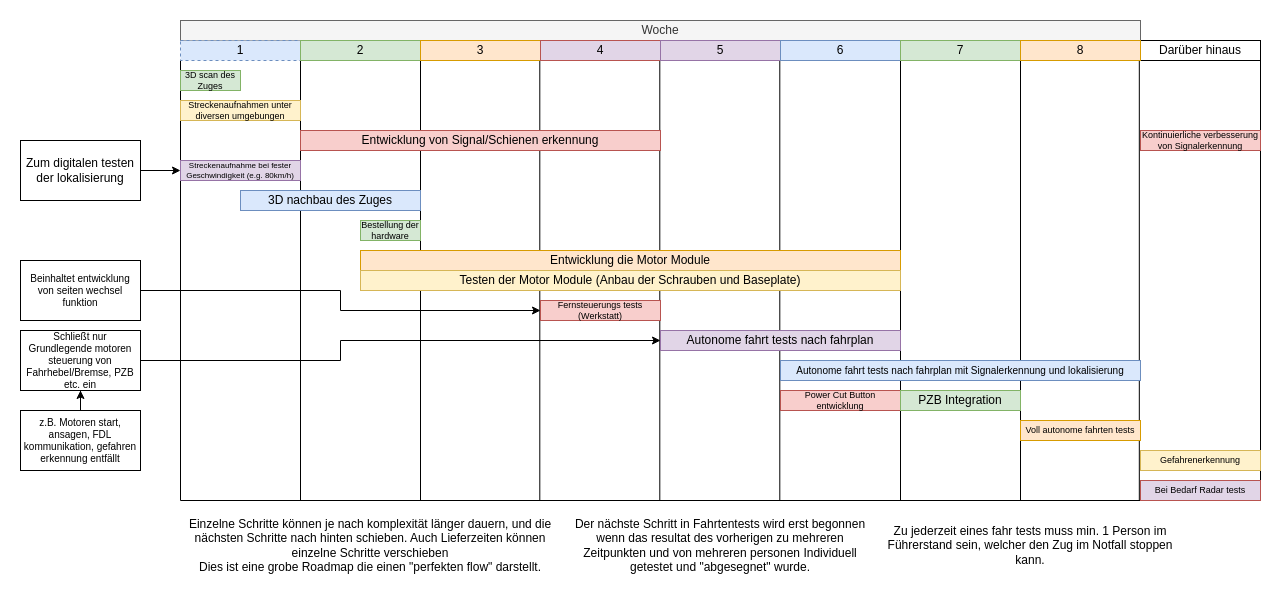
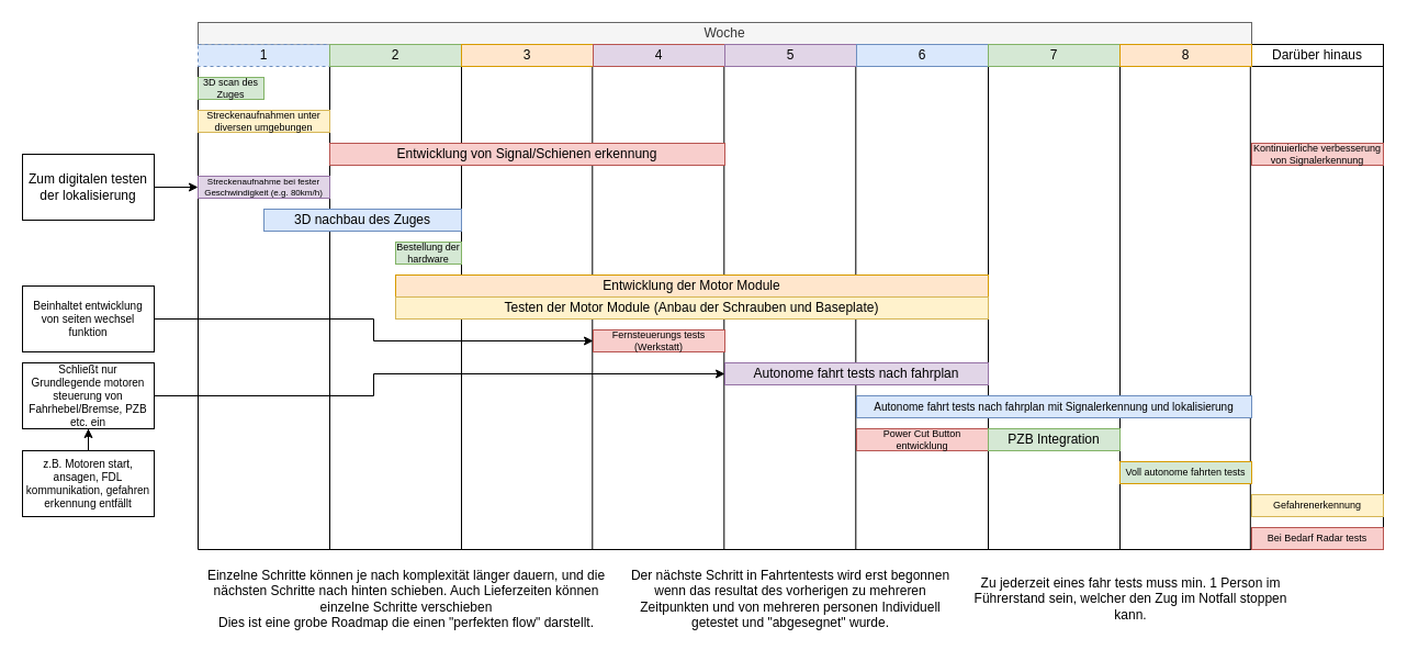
  <mxCell id="0" />
  <mxCell id="1" parent="0" />
  <mxCell id="2" value="" style="group" vertex="1" connectable="0" parent="1"><mxGeometry x="180" y="60" width="1080" height="440" as="geometry" /></mxCell>
  <mxCell id="3" value="" style="endArrow=none;html=1;rounded=0;entryX=1;entryY=1;entryDx=0;entryDy=0;" edge="1" parent="2" target="48"><mxGeometry width="50" height="50" relative="1" as="geometry"><mxPoint y="440" as="sourcePoint" /><mxPoint x="420" y="400" as="targetPoint" /></mxGeometry></mxCell>
  <mxCell id="4" value="" style="group" vertex="1" connectable="0" parent="2"><mxGeometry width="1080" height="440" as="geometry" /></mxCell>
  <mxCell id="5" value="" style="endArrow=none;html=1;rounded=0;entryX=1;entryY=1;entryDx=0;entryDy=0;" edge="1" parent="4" target="18"><mxGeometry width="50" height="50" relative="1" as="geometry"><mxPoint x="120" y="440" as="sourcePoint" /><mxPoint x="230" y="240" as="targetPoint" /></mxGeometry></mxCell>
  <mxCell id="6" value="" style="endArrow=none;html=1;rounded=0;entryX=1;entryY=1;entryDx=0;entryDy=0;" edge="1" parent="4"><mxGeometry width="50" height="50" relative="1" as="geometry"><mxPoint y="440" as="sourcePoint" /><mxPoint as="targetPoint" /></mxGeometry></mxCell>
  <mxCell id="7" value="" style="endArrow=none;html=1;rounded=0;entryX=1;entryY=1;entryDx=0;entryDy=0;" edge="1" parent="4"><mxGeometry width="50" height="50" relative="1" as="geometry"><mxPoint x="479.31" y="440" as="sourcePoint" /><mxPoint x="479.31" as="targetPoint" /></mxGeometry></mxCell>
  <mxCell id="8" value="" style="endArrow=none;html=1;rounded=0;entryX=1;entryY=1;entryDx=0;entryDy=0;" edge="1" parent="4"><mxGeometry width="50" height="50" relative="1" as="geometry"><mxPoint x="599.31" y="440" as="sourcePoint" /><mxPoint x="599.31" as="targetPoint" /></mxGeometry></mxCell>
  <mxCell id="9" value="" style="endArrow=none;html=1;rounded=0;entryX=1;entryY=1;entryDx=0;entryDy=0;" edge="1" parent="4"><mxGeometry width="50" height="50" relative="1" as="geometry"><mxPoint x="720" y="440" as="sourcePoint" /><mxPoint x="720" as="targetPoint" /></mxGeometry></mxCell>
  <mxCell id="10" value="" style="endArrow=none;html=1;rounded=0;entryX=1;entryY=1;entryDx=0;entryDy=0;" edge="1" parent="4"><mxGeometry width="50" height="50" relative="1" as="geometry"><mxPoint x="840" y="440" as="sourcePoint" /><mxPoint x="840" as="targetPoint" /></mxGeometry></mxCell>
  <mxCell id="11" value="" style="endArrow=none;html=1;rounded=0;entryX=1;entryY=1;entryDx=0;entryDy=0;" edge="1" parent="4"><mxGeometry width="50" height="50" relative="1" as="geometry"><mxPoint x="958.82" y="440" as="sourcePoint" /><mxPoint x="958.82" as="targetPoint" /></mxGeometry></mxCell>
  <mxCell id="12" value="" style="endArrow=none;html=1;rounded=0;entryX=1;entryY=1;entryDx=0;entryDy=0;" edge="1" parent="4"><mxGeometry width="50" height="50" relative="1" as="geometry"><mxPoint x="1080" y="440" as="sourcePoint" /><mxPoint x="1080" as="targetPoint" /></mxGeometry></mxCell>
  <mxCell id="13" value="" style="group" vertex="1" connectable="0" parent="4"><mxGeometry x="240" width="119.31" height="440" as="geometry" /></mxCell>
  <mxCell id="14" value="" style="endArrow=none;html=1;rounded=0;entryX=1;entryY=1;entryDx=0;entryDy=0;" edge="1" parent="13"><mxGeometry width="50" height="50" relative="1" as="geometry"><mxPoint y="440" as="sourcePoint" /><mxPoint as="targetPoint" /></mxGeometry></mxCell>
  <mxCell id="15" value="" style="endArrow=none;html=1;rounded=0;entryX=1;entryY=1;entryDx=0;entryDy=0;" edge="1" parent="13"><mxGeometry width="50" height="50" relative="1" as="geometry"><mxPoint x="119.31" y="440" as="sourcePoint" /><mxPoint x="119.31" as="targetPoint" /></mxGeometry></mxCell>
  <mxCell id="16" value="Power Cut Button entwicklung" style="rounded=0;whiteSpace=wrap;html=1;fillColor=#f8cecc;strokeColor=#b85450;fontSize=9;" vertex="1" parent="4"><mxGeometry x="600" y="330" width="120" height="20" as="geometry" /></mxCell>
  <mxCell id="17" value="Woche" style="rounded=0;whiteSpace=wrap;html=1;fillColor=#f5f5f5;fontColor=#333333;strokeColor=#666666;" vertex="1" parent="1"><mxGeometry x="180" y="20" width="960" height="20" as="geometry" /></mxCell>
  <mxCell id="18" value="1" style="rounded=0;whiteSpace=wrap;html=1;fillColor=#dae8fc;strokeColor=#6c8ebf;dashed=1;" vertex="1" parent="1"><mxGeometry x="180" y="40" width="120" height="20" as="geometry" /></mxCell>
  <mxCell id="19" value="2" style="rounded=0;whiteSpace=wrap;html=1;fillColor=#d5e8d4;strokeColor=#82b366;" vertex="1" parent="1"><mxGeometry x="300" y="40" width="120" height="20" as="geometry" /></mxCell>
  <mxCell id="20" value="3" style="rounded=0;whiteSpace=wrap;html=1;fillColor=#ffe6cc;strokeColor=#d79b00;" vertex="1" parent="1"><mxGeometry x="420" y="40" width="120" height="20" as="geometry" /></mxCell>
  <mxCell id="21" value="4" style="rounded=0;whiteSpace=wrap;html=1;fillColor=#e1d5e7;strokeColor=#b85450;" vertex="1" parent="1"><mxGeometry x="540" y="40" width="120" height="20" as="geometry" /></mxCell>
  <mxCell id="22" value="5" style="rounded=0;whiteSpace=wrap;html=1;fillColor=#e1d5e7;strokeColor=#9673a6;" vertex="1" parent="1"><mxGeometry x="660" y="40" width="120" height="20" as="geometry" /></mxCell>
  <mxCell id="23" value="6" style="rounded=0;whiteSpace=wrap;html=1;fillColor=#dae8fc;strokeColor=#6c8ebf;" vertex="1" parent="1"><mxGeometry x="780" y="40" width="120" height="20" as="geometry" /></mxCell>
  <mxCell id="24" value="Darüber hinaus" style="rounded=0;whiteSpace=wrap;html=1;" vertex="1" parent="1"><mxGeometry x="1140" y="40" width="120" height="20" as="geometry" /></mxCell>
  <mxCell id="25" value="3D scan des Zuges" style="rounded=0;whiteSpace=wrap;html=1;fontSize=9;fillColor=#d5e8d4;strokeColor=#82b366;" vertex="1" parent="1"><mxGeometry x="180" y="70" width="60" height="20" as="geometry" /></mxCell>
  <mxCell id="26" value="Streckenaufnahmen unter diversen umgebungen" style="rounded=0;whiteSpace=wrap;html=1;fontSize=9;fillColor=#fff2cc;strokeColor=#d6b656;" vertex="1" parent="1"><mxGeometry x="180" y="100" width="120" height="20" as="geometry" /></mxCell>
  <mxCell id="27" value="Bestellung der hardware" style="rounded=0;whiteSpace=wrap;html=1;fontSize=9;fillColor=#d5e8d4;strokeColor=#82b366;" vertex="1" parent="1"><mxGeometry x="360" y="220" width="60" height="20" as="geometry" /></mxCell>
  <mxCell id="28" value="&lt;font&gt;Streckenaufnahme bei fester Geschwindigkeit (e.g. 80km/h)&lt;/font&gt;" style="rounded=0;whiteSpace=wrap;html=1;fontSize=8;fillColor=#e1d5e7;strokeColor=#9673a6;" vertex="1" parent="1"><mxGeometry x="180" y="160" width="120" height="20" as="geometry" /></mxCell>
  <mxCell id="29" style="edgeStyle=orthogonalEdgeStyle;rounded=0;orthogonalLoop=1;jettySize=auto;html=1;entryX=0;entryY=0.5;entryDx=0;entryDy=0;" edge="1" parent="1" source="30" target="28"><mxGeometry relative="1" as="geometry" /></mxCell>
  <mxCell id="30" value="Zum digitalen testen der lokalisierung" style="rounded=0;whiteSpace=wrap;html=1;" vertex="1" parent="1"><mxGeometry x="20" y="140" width="120" height="60" as="geometry" /></mxCell>
  <mxCell id="31" value="3D nachbau des Zuges" style="rounded=0;whiteSpace=wrap;html=1;fillColor=#dae8fc;strokeColor=#6c8ebf;" vertex="1" parent="1"><mxGeometry x="240" y="190" width="180" height="20" as="geometry" /></mxCell>
- <mxCell id="32" value="Entwicklung die Motor Module" style="rounded=0;whiteSpace=wrap;html=1;fillColor=#ffe6cc;strokeColor=#d79b00;" vertex="1" parent="1"><mxGeometry x="360" y="250" width="540" height="20" as="geometry" /></mxCell>
+ <mxCell id="32" value="Entwicklung der Motor Module" style="rounded=0;whiteSpace=wrap;html=1;fillColor=#ffe6cc;strokeColor=#d79b00;" vertex="1" parent="1"><mxGeometry x="360" y="250" width="540" height="20" as="geometry" /></mxCell>
  <mxCell id="33" value="Testen der Motor Module (Anbau der Schrauben und Baseplate)" style="rounded=0;whiteSpace=wrap;html=1;fillColor=#fff2cc;strokeColor=#d6b656;" vertex="1" parent="1"><mxGeometry x="360" y="270" width="540" height="20" as="geometry" /></mxCell>
  <mxCell id="34" value="Fernsteuerungs tests (Werkstatt)" style="rounded=0;whiteSpace=wrap;html=1;fillColor=#f8cecc;strokeColor=#b85450;fontSize=9;" vertex="1" parent="1"><mxGeometry x="540" y="300" width="120" height="20" as="geometry" /></mxCell>
  <mxCell id="35" value="Autonome fahrt tests nach fahrplan" style="rounded=0;whiteSpace=wrap;html=1;fillColor=#e1d5e7;strokeColor=#9673a6;" vertex="1" parent="1"><mxGeometry x="660" y="330" width="240" height="20" as="geometry" /></mxCell>
  <mxCell id="36" value="Entwicklung von Signal/Schienen erkennung" style="rounded=0;whiteSpace=wrap;html=1;fillColor=#f8cecc;strokeColor=#b85450;" vertex="1" parent="1"><mxGeometry x="300" y="130" width="360" height="20" as="geometry" /></mxCell>
  <mxCell id="37" value="Autonome fahrt tests nach fahrplan mit Signalerkennung und lokalisierung" style="rounded=0;whiteSpace=wrap;html=1;fillColor=#dae8fc;strokeColor=#6c8ebf;fontSize=10;" vertex="1" parent="1"><mxGeometry x="780" y="360" width="360" height="20" as="geometry" /></mxCell>
  <mxCell id="38" style="edgeStyle=orthogonalEdgeStyle;rounded=0;orthogonalLoop=1;jettySize=auto;html=1;entryX=0;entryY=0.5;entryDx=0;entryDy=0;" edge="1" parent="1" source="39" target="35"><mxGeometry relative="1" as="geometry"><Array as="points"><mxPoint x="340" y="360" /><mxPoint x="340" y="340" /></Array></mxGeometry></mxCell>
  <mxCell id="39" value="Schließt nur Grundlegende motoren steuerung von Fahrhebel/Bremse, PZB etc. ein" style="rounded=0;whiteSpace=wrap;html=1;fontSize=10;" vertex="1" parent="1"><mxGeometry x="20" y="330" width="120" height="60" as="geometry" /></mxCell>
  <mxCell id="40" style="edgeStyle=orthogonalEdgeStyle;rounded=0;orthogonalLoop=1;jettySize=auto;html=1;entryX=0.5;entryY=1;entryDx=0;entryDy=0;" edge="1" parent="1" source="41" target="39"><mxGeometry relative="1" as="geometry" /></mxCell>
  <mxCell id="41" value="z.B. Motoren start, ansagen, FDL kommunikation, gefahren erkennung entfällt" style="rounded=0;whiteSpace=wrap;html=1;fontSize=10;" vertex="1" parent="1"><mxGeometry x="20" y="410" width="120" height="60" as="geometry" /></mxCell>
  <mxCell id="42" value="PZB Integration" style="rounded=0;whiteSpace=wrap;html=1;fillColor=#d5e8d4;strokeColor=#82b366;" vertex="1" parent="1"><mxGeometry x="900" y="390" width="120" height="20" as="geometry" /></mxCell>
  <mxCell id="43" style="edgeStyle=orthogonalEdgeStyle;rounded=0;orthogonalLoop=1;jettySize=auto;html=1;entryX=0;entryY=0.5;entryDx=0;entryDy=0;" edge="1" parent="1" source="44" target="34"><mxGeometry relative="1" as="geometry" /></mxCell>
  <mxCell id="44" value="Beinhaltet entwicklung von seiten wechsel funktion" style="rounded=0;whiteSpace=wrap;html=1;fontSize=10;" vertex="1" parent="1"><mxGeometry x="20" y="260" width="120" height="60" as="geometry" /></mxCell>
- <mxCell id="45" value="Voll autonome fahrten tests" style="rounded=0;whiteSpace=wrap;html=1;fillColor=#ffe6cc;strokeColor=#d79b00;fontSize=9;" vertex="1" parent="1"><mxGeometry x="1020" y="420" width="120" height="20" as="geometry" /></mxCell>
+ <mxCell id="45" value="Voll autonome fahrten tests" style="rounded=0;whiteSpace=wrap;html=1;fillColor=#d5e8d4;strokeColor=#d79b00;fontSize=9;" vertex="1" parent="1"><mxGeometry x="1020" y="420" width="120" height="20" as="geometry" /></mxCell>
  <mxCell id="46" value="7" style="rounded=0;whiteSpace=wrap;html=1;fillColor=#d5e8d4;strokeColor=#82b366;" vertex="1" parent="1"><mxGeometry x="900" y="40" width="120" height="20" as="geometry" /></mxCell>
  <mxCell id="47" value="Gefahrenerkennung" style="rounded=0;whiteSpace=wrap;html=1;fillColor=#fff2cc;strokeColor=#d6b656;fontSize=9;" vertex="1" parent="1"><mxGeometry x="1140" y="450" width="120" height="20" as="geometry" /></mxCell>
- <mxCell id="48" value="Bei Bedarf Radar tests" style="rounded=0;whiteSpace=wrap;html=1;fillColor=#e1d5e7;strokeColor=#b85450;fontSize=9;" vertex="1" parent="1"><mxGeometry x="1140" y="480" width="120" height="20" as="geometry" /></mxCell>
+ <mxCell id="48" value="Bei Bedarf Radar tests" style="rounded=0;whiteSpace=wrap;html=1;fillColor=#f8cecc;strokeColor=#b85450;fontSize=9;" vertex="1" parent="1"><mxGeometry x="1140" y="480" width="120" height="20" as="geometry" /></mxCell>
  <mxCell id="49" value="Einzelne Schritte können je nach komplexität länger dauern, und die nächsten Schritte nach hinten schieben. Auch Lieferzeiten können einzelne Schritte verschieben&lt;br&gt;Dies ist eine grobe Roadmap die einen &quot;perfekten flow&quot; darstellt." style="text;html=1;align=center;verticalAlign=middle;whiteSpace=wrap;rounded=0;" vertex="1" parent="1"><mxGeometry x="180" y="510" width="380" height="70" as="geometry" /></mxCell>
  <mxCell id="50" value="8" style="rounded=0;whiteSpace=wrap;html=1;fillColor=#ffe6cc;strokeColor=#d79b00;" vertex="1" parent="1"><mxGeometry x="1020" y="40" width="120" height="20" as="geometry" /></mxCell>
  <mxCell id="51" value="Kontinuierliche verbesserung von Signalerkennung" style="rounded=0;whiteSpace=wrap;html=1;fillColor=#f8cecc;strokeColor=#b85450;fontSize=9;" vertex="1" parent="1"><mxGeometry x="1140" y="130" width="120" height="20" as="geometry" /></mxCell>
  <mxCell id="52" value="Der nächste Schritt in Fahrtentests wird erst begonnen wenn das resultat des vorherigen zu mehreren Zeitpunkten und von mehreren personen Individuell getestet und &quot;abgesegnet&quot; wurde." style="text;html=1;align=center;verticalAlign=middle;whiteSpace=wrap;rounded=0;" vertex="1" parent="1"><mxGeometry x="570" y="515" width="300" height="60" as="geometry" /></mxCell>
  <mxCell id="53" value="Zu jederzeit eines fahr tests muss min. 1 Person im Führerstand sein, welcher den Zug im Notfall stoppen kann." style="text;html=1;align=center;verticalAlign=middle;whiteSpace=wrap;rounded=0;" vertex="1" parent="1"><mxGeometry x="880" y="515" width="300" height="60" as="geometry" /></mxCell>
